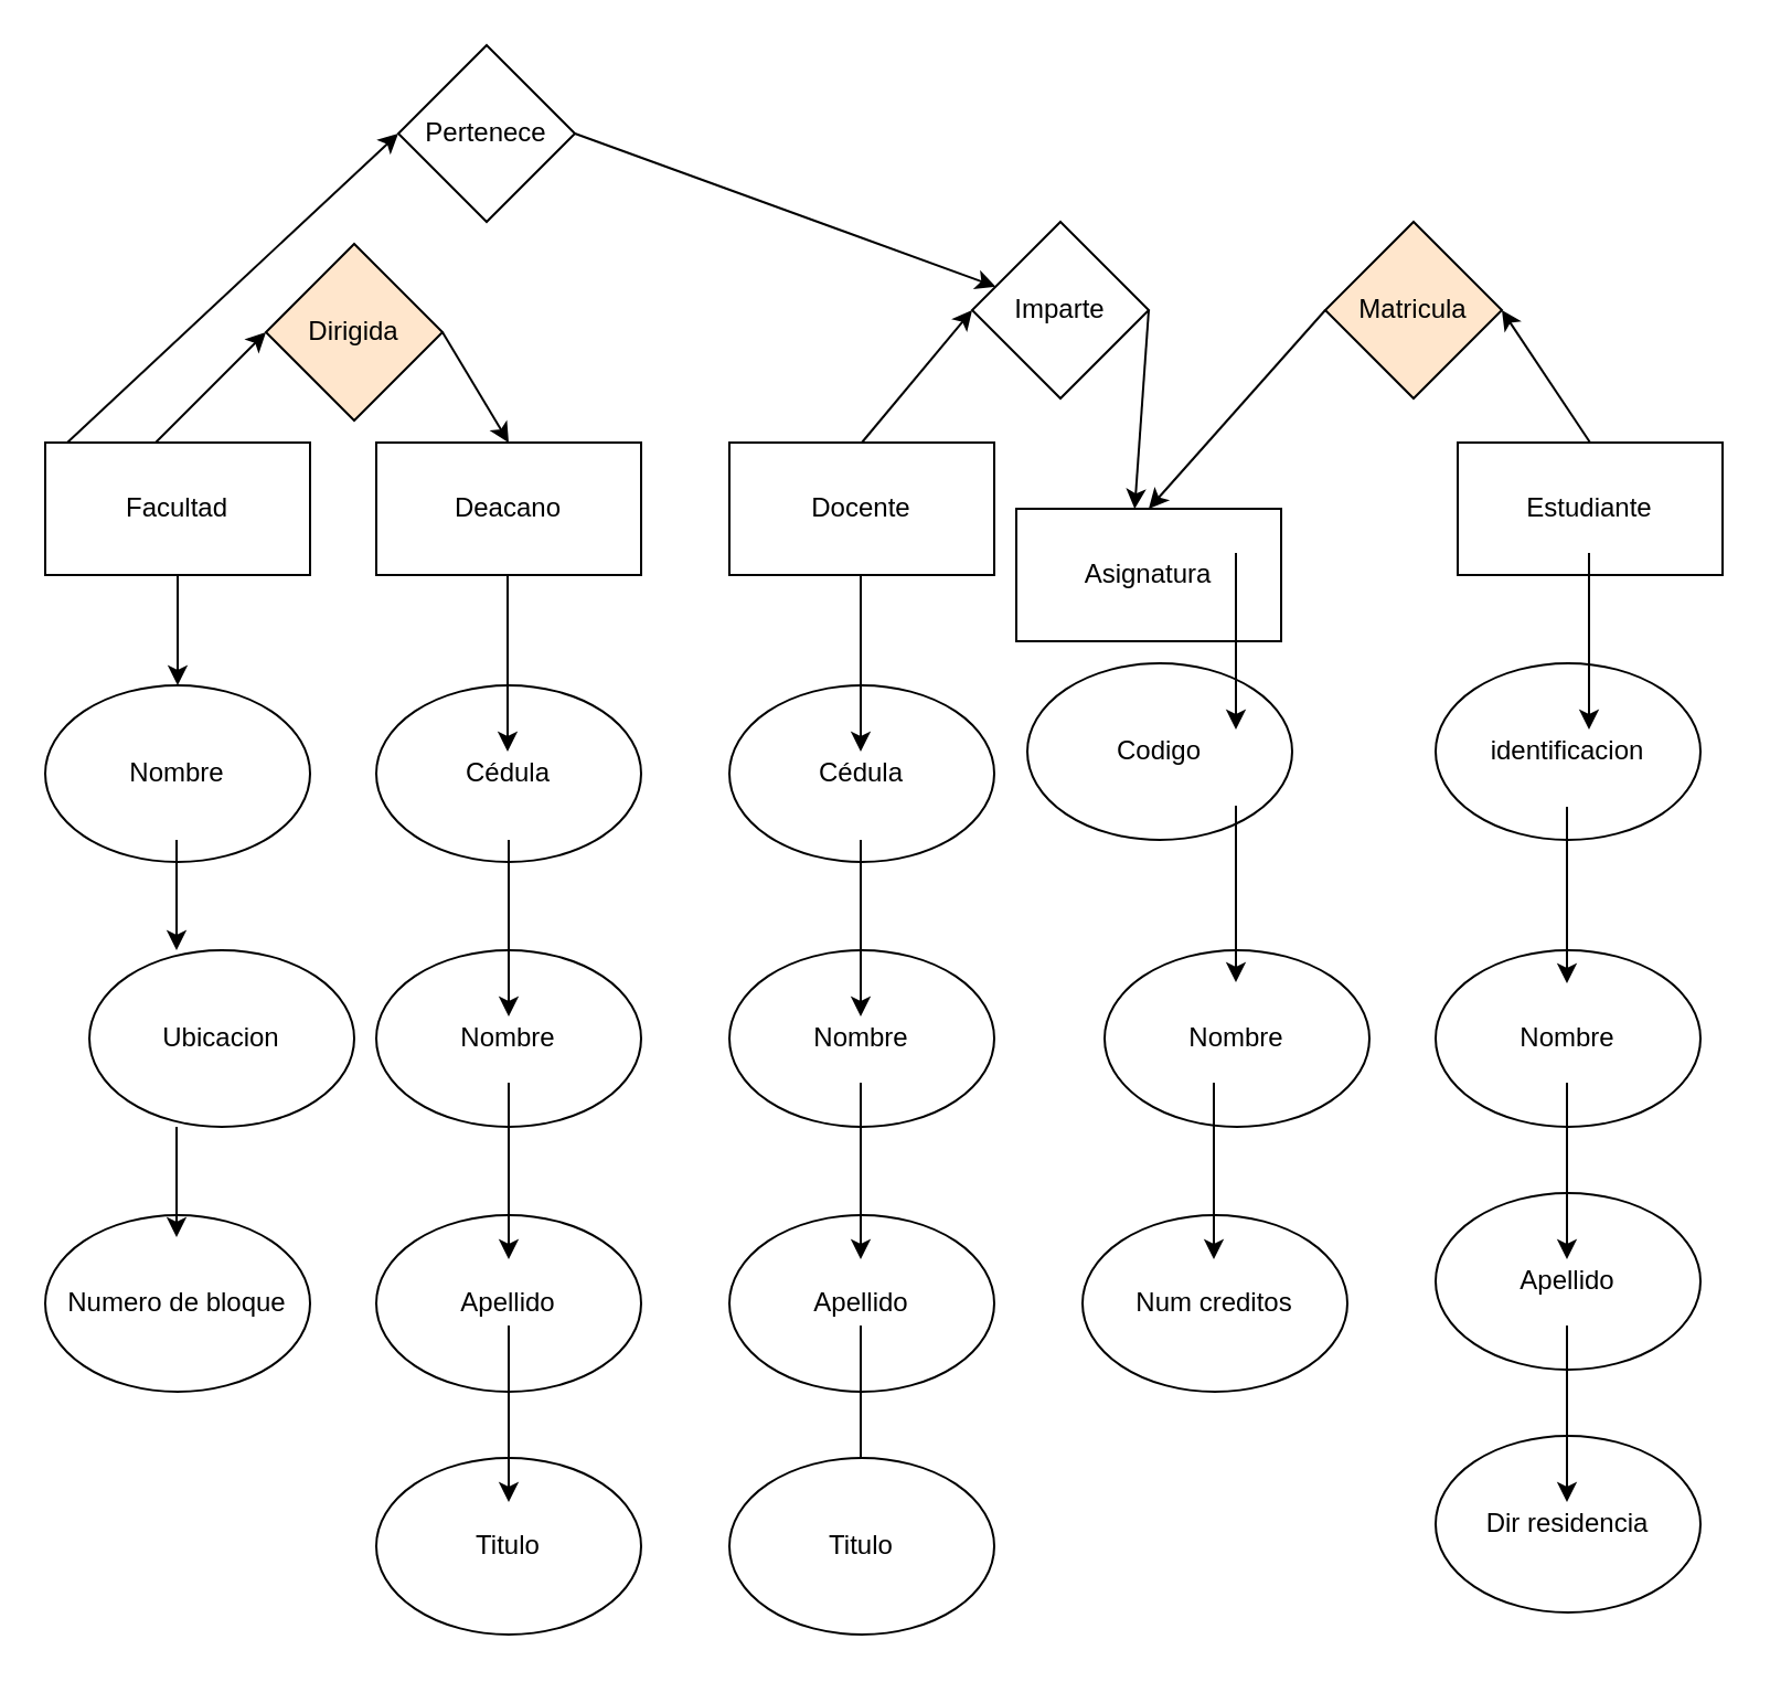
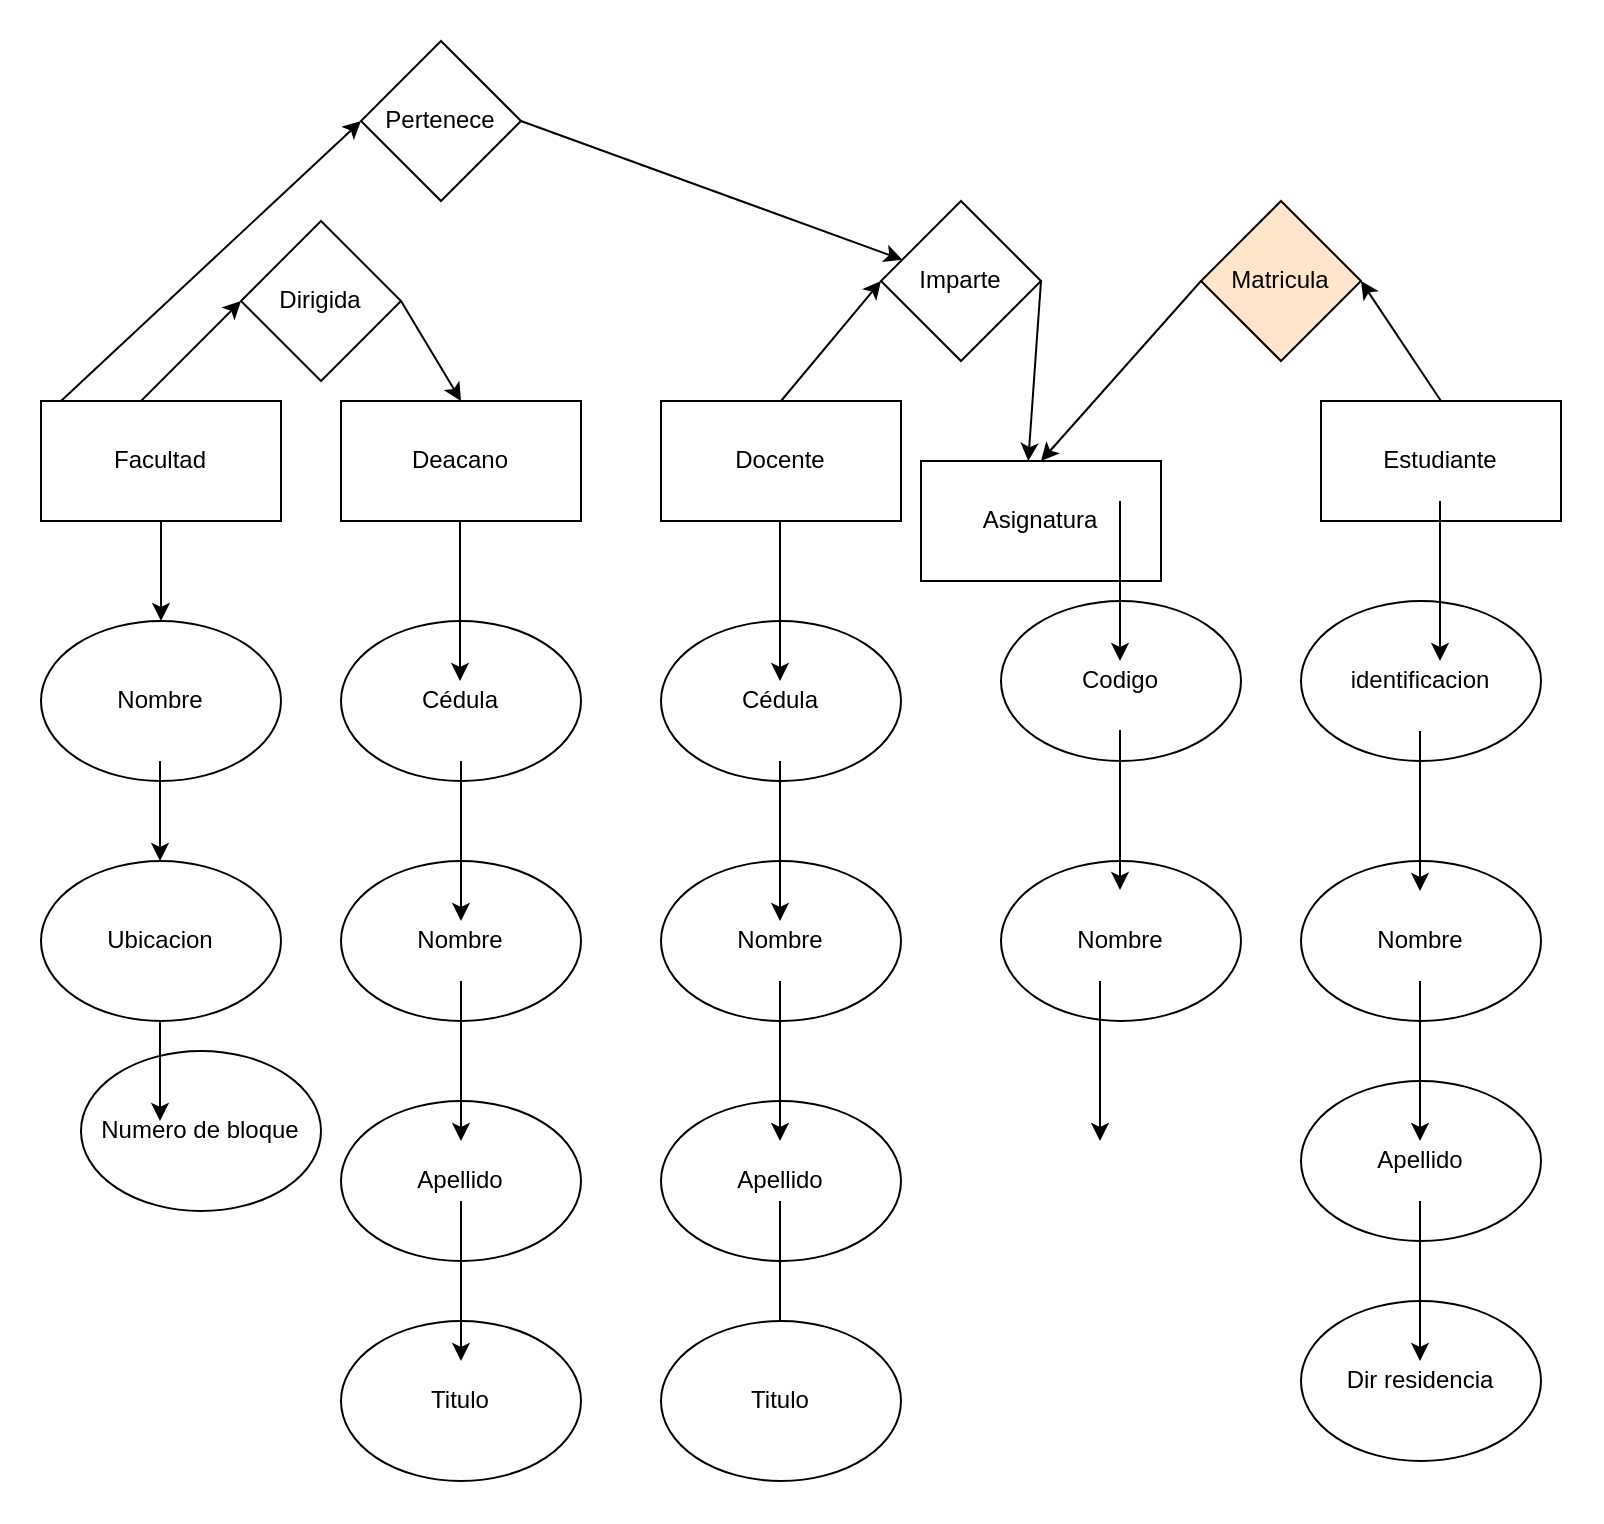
  <mxCell id="0" />
  <mxCell id="1" parent="0" />
  <mxCell id="2" value="Estudiante" style="rounded=0;whiteSpace=wrap;html=1;" vertex="1" parent="1"><mxGeometry x="660" y="200" width="120" height="60" as="geometry" /></mxCell>
  <mxCell id="3" value="Pertenece" style="rhombus;whiteSpace=wrap;html=1;" vertex="1" parent="1"><mxGeometry x="180" y="20" width="80" height="80" as="geometry" /></mxCell>
  <mxCell id="4" value="" style="group" vertex="1" connectable="0" parent="1"><mxGeometry x="20" y="150" width="600" height="490" as="geometry" /></mxCell>
  <mxCell id="5" value="Asignatura" style="rounded=0;whiteSpace=wrap;html=1;" vertex="1" parent="4"><mxGeometry x="440" y="80" width="120" height="60" as="geometry" /></mxCell>
  <mxCell id="6" value="Docente" style="rounded=0;whiteSpace=wrap;html=1;" vertex="1" parent="4"><mxGeometry x="310" y="50" width="120" height="60" as="geometry" /></mxCell>
  <mxCell id="7" value="Deacano" style="rounded=0;whiteSpace=wrap;html=1;" vertex="1" parent="4"><mxGeometry x="150" y="50" width="120" height="60" as="geometry" /></mxCell>
  <mxCell id="8" value="Facultad" style="rounded=0;whiteSpace=wrap;html=1;" vertex="1" parent="4"><mxGeometry y="50" width="120" height="60" as="geometry" /></mxCell>
  <mxCell id="9" value="" style="endArrow=classic;html=1;rounded=0;exitX=0.5;exitY=1;exitDx=0;exitDy=0;entryX=0.5;entryY=0;entryDx=0;entryDy=0;" edge="1" parent="4" source="8" target="10"><mxGeometry width="50" height="50" relative="1" as="geometry"><mxPoint x="40" y="140" as="sourcePoint" /><mxPoint x="60" y="150" as="targetPoint" /></mxGeometry></mxCell>
  <mxCell id="10" value="Nombre" style="ellipse;whiteSpace=wrap;html=1;" vertex="1" parent="4"><mxGeometry y="160" width="120" height="80" as="geometry" /></mxCell>
- <mxCell id="11" value="Ubicacion" style="ellipse;whiteSpace=wrap;html=1;" vertex="1" parent="4"><mxGeometry x="20" y="280" width="120" height="80" as="geometry" /></mxCell>
- <mxCell id="12" value="Numero de bloque" style="ellipse;whiteSpace=wrap;html=1;" vertex="1" parent="4"><mxGeometry y="400" width="120" height="80" as="geometry" /></mxCell>
+ <mxCell id="11" value="Ubicacion" style="ellipse;whiteSpace=wrap;html=1;" vertex="1" parent="4"><mxGeometry y="280" width="120" height="80" as="geometry" /></mxCell>
+ <mxCell id="12" value="Numero de bloque" style="ellipse;whiteSpace=wrap;html=1;" vertex="1" parent="4"><mxGeometry x="20" y="375" width="120" height="80" as="geometry" /></mxCell>
  <mxCell id="13" value="" style="endArrow=classic;html=1;rounded=0;exitX=0.5;exitY=1;exitDx=0;exitDy=0;entryX=0.5;entryY=0;entryDx=0;entryDy=0;" edge="1" parent="4"><mxGeometry width="50" height="50" relative="1" as="geometry"><mxPoint x="59.5" y="360" as="sourcePoint" /><mxPoint x="59.5" y="410" as="targetPoint" /></mxGeometry></mxCell>
  <mxCell id="14" value="" style="endArrow=classic;html=1;rounded=0;exitX=0.5;exitY=1;exitDx=0;exitDy=0;entryX=0.5;entryY=0;entryDx=0;entryDy=0;" edge="1" parent="4"><mxGeometry width="50" height="50" relative="1" as="geometry"><mxPoint x="59.5" y="230" as="sourcePoint" /><mxPoint x="59.5" y="280" as="targetPoint" /></mxGeometry></mxCell>
  <mxCell id="15" value="" style="endArrow=classic;html=1;rounded=0;" edge="1" parent="4"><mxGeometry width="50" height="50" relative="1" as="geometry"><mxPoint x="50" y="50" as="sourcePoint" /><mxPoint x="100" as="targetPoint" /></mxGeometry></mxCell>
  <mxCell id="16" value="" style="endArrow=classic;html=1;rounded=0;entryX=0.5;entryY=0;entryDx=0;entryDy=0;" edge="1" parent="4" target="7"><mxGeometry width="50" height="50" relative="1" as="geometry"><mxPoint x="180" as="sourcePoint" /><mxPoint x="230" y="-50" as="targetPoint" /></mxGeometry></mxCell>
- <mxCell id="17" value="Dirigida" style="rhombus;whiteSpace=wrap;html=1;fillColor=#ffe6cc;" vertex="1" parent="4"><mxGeometry x="100" y="-40" width="80" height="80" as="geometry" /></mxCell>
+ <mxCell id="17" value="Dirigida" style="rhombus;whiteSpace=wrap;html=1;" vertex="1" parent="4"><mxGeometry x="100" y="-40" width="80" height="80" as="geometry" /></mxCell>
  <mxCell id="18" value="" style="endArrow=classic;html=1;rounded=0;entryX=0;entryY=0.5;entryDx=0;entryDy=0;" edge="1" parent="4" target="3"><mxGeometry width="50" height="50" relative="1" as="geometry"><mxPoint x="10" y="50" as="sourcePoint" /><mxPoint x="60" as="targetPoint" /></mxGeometry></mxCell>
  <mxCell id="19" value="Cédula" style="ellipse;whiteSpace=wrap;html=1;" vertex="1" parent="4"><mxGeometry x="150" y="160" width="120" height="80" as="geometry" /></mxCell>
  <mxCell id="20" value="Nombre" style="ellipse;whiteSpace=wrap;html=1;" vertex="1" parent="4"><mxGeometry x="150" y="280" width="120" height="80" as="geometry" /></mxCell>
  <mxCell id="21" value="Apellido" style="ellipse;whiteSpace=wrap;html=1;" vertex="1" parent="4"><mxGeometry x="150" y="400" width="120" height="80" as="geometry" /></mxCell>
  <mxCell id="22" value="Cédula" style="ellipse;whiteSpace=wrap;html=1;" vertex="1" parent="4"><mxGeometry x="310" y="160" width="120" height="80" as="geometry" /></mxCell>
  <mxCell id="23" value="Nombre" style="ellipse;whiteSpace=wrap;html=1;" vertex="1" parent="4"><mxGeometry x="310" y="280" width="120" height="80" as="geometry" /></mxCell>
  <mxCell id="24" value="Apellido" style="ellipse;whiteSpace=wrap;html=1;" vertex="1" parent="4"><mxGeometry x="310" y="400" width="120" height="80" as="geometry" /></mxCell>
- <mxCell id="25" value="Codigo" style="ellipse;whiteSpace=wrap;html=1;" vertex="1" parent="4"><mxGeometry x="445" y="150" width="120" height="80" as="geometry" /></mxCell>
+ <mxCell id="25" value="Codigo" style="ellipse;whiteSpace=wrap;html=1;" vertex="1" parent="4"><mxGeometry x="480" y="150" width="120" height="80" as="geometry" /></mxCell>
  <mxCell id="26" value="Nombre" style="ellipse;whiteSpace=wrap;html=1;" vertex="1" parent="4"><mxGeometry x="480" y="280" width="120" height="80" as="geometry" /></mxCell>
- <mxCell id="27" value="Num creditos" style="ellipse;whiteSpace=wrap;html=1;" vertex="1" parent="4"><mxGeometry x="470" y="400" width="120" height="80" as="geometry" /></mxCell>
  <mxCell id="28" value="" style="endArrow=classic;html=1;rounded=0;" edge="1" parent="4"><mxGeometry width="50" height="50" relative="1" as="geometry"><mxPoint x="210" y="230" as="sourcePoint" /><mxPoint x="210" y="310" as="targetPoint" /></mxGeometry></mxCell>
  <mxCell id="29" value="" style="endArrow=classic;html=1;rounded=0;" edge="1" parent="4"><mxGeometry width="50" height="50" relative="1" as="geometry"><mxPoint x="210" y="340" as="sourcePoint" /><mxPoint x="210" y="420" as="targetPoint" /></mxGeometry></mxCell>
  <mxCell id="30" value="" style="endArrow=classic;html=1;rounded=0;" edge="1" parent="4"><mxGeometry width="50" height="50" relative="1" as="geometry"><mxPoint x="209.5" y="110" as="sourcePoint" /><mxPoint x="209.5" y="190" as="targetPoint" /></mxGeometry></mxCell>
  <mxCell id="31" value="" style="endArrow=classic;html=1;rounded=0;" edge="1" parent="4"><mxGeometry width="50" height="50" relative="1" as="geometry"><mxPoint x="369.5" y="110" as="sourcePoint" /><mxPoint x="369.5" y="190" as="targetPoint" /></mxGeometry></mxCell>
  <mxCell id="32" value="" style="endArrow=classic;html=1;rounded=0;" edge="1" parent="4"><mxGeometry width="50" height="50" relative="1" as="geometry"><mxPoint x="369.5" y="230" as="sourcePoint" /><mxPoint x="369.5" y="310" as="targetPoint" /></mxGeometry></mxCell>
  <mxCell id="33" value="" style="endArrow=classic;html=1;rounded=0;" edge="1" parent="4"><mxGeometry width="50" height="50" relative="1" as="geometry"><mxPoint x="369.5" y="340" as="sourcePoint" /><mxPoint x="369.5" y="420" as="targetPoint" /></mxGeometry></mxCell>
  <mxCell id="34" value="" style="endArrow=classic;html=1;rounded=0;" edge="1" parent="4"><mxGeometry width="50" height="50" relative="1" as="geometry"><mxPoint x="369.5" y="450" as="sourcePoint" /><mxPoint x="369.5" y="530" as="targetPoint" /></mxGeometry></mxCell>
  <mxCell id="35" value="" style="endArrow=classic;html=1;rounded=0;" edge="1" parent="4"><mxGeometry width="50" height="50" relative="1" as="geometry"><mxPoint x="539.5" y="100" as="sourcePoint" /><mxPoint x="539.5" y="180" as="targetPoint" /></mxGeometry></mxCell>
  <mxCell id="36" value="" style="endArrow=classic;html=1;rounded=0;" edge="1" parent="4"><mxGeometry width="50" height="50" relative="1" as="geometry"><mxPoint x="539.5" y="214.5" as="sourcePoint" /><mxPoint x="539.5" y="294.5" as="targetPoint" /></mxGeometry></mxCell>
  <mxCell id="37" value="" style="endArrow=classic;html=1;rounded=0;" edge="1" parent="4"><mxGeometry width="50" height="50" relative="1" as="geometry"><mxPoint x="529.5" y="340" as="sourcePoint" /><mxPoint x="529.5" y="420" as="targetPoint" /></mxGeometry></mxCell>
  <mxCell id="38" value="" style="endArrow=classic;html=1;rounded=0;exitX=1;exitY=0.5;exitDx=0;exitDy=0;" edge="1" parent="1" source="3" target="39"><mxGeometry width="50" height="50" relative="1" as="geometry"><mxPoint x="270" y="20" as="sourcePoint" /><mxPoint x="320" y="-30" as="targetPoint" /></mxGeometry></mxCell>
  <mxCell id="39" value="Imparte" style="rhombus;whiteSpace=wrap;html=1;" vertex="1" parent="1"><mxGeometry x="440" y="100" width="80" height="80" as="geometry" /></mxCell>
  <mxCell id="40" value="" style="endArrow=classic;html=1;rounded=0;" edge="1" parent="1"><mxGeometry width="50" height="50" relative="1" as="geometry"><mxPoint x="390" y="200" as="sourcePoint" /><mxPoint x="440" y="140" as="targetPoint" /></mxGeometry></mxCell>
  <mxCell id="41" value="" style="endArrow=classic;html=1;rounded=0;entryX=0.447;entryY=0;entryDx=0;entryDy=0;entryPerimeter=0;" edge="1" parent="1" target="5"><mxGeometry width="50" height="50" relative="1" as="geometry"><mxPoint x="520" y="140" as="sourcePoint" /><mxPoint x="570" y="90" as="targetPoint" /></mxGeometry></mxCell>
  <mxCell id="42" value="Matricula" style="rhombus;whiteSpace=wrap;html=1;fillColor=#ffe6cc;" vertex="1" parent="1"><mxGeometry x="600" y="100" width="80" height="80" as="geometry" /></mxCell>
  <mxCell id="43" value="" style="endArrow=classic;html=1;rounded=0;entryX=1;entryY=0.5;entryDx=0;entryDy=0;" edge="1" parent="1" target="42"><mxGeometry width="50" height="50" relative="1" as="geometry"><mxPoint x="720" y="200" as="sourcePoint" /><mxPoint x="770" y="150" as="targetPoint" /></mxGeometry></mxCell>
  <mxCell id="44" value="" style="endArrow=classic;html=1;rounded=0;entryX=0.5;entryY=0;entryDx=0;entryDy=0;" edge="1" parent="1" target="5"><mxGeometry width="50" height="50" relative="1" as="geometry"><mxPoint x="600" y="140" as="sourcePoint" /><mxPoint x="790" y="270" as="targetPoint" /></mxGeometry></mxCell>
  <mxCell id="45" value="Titulo" style="ellipse;whiteSpace=wrap;html=1;" vertex="1" parent="1"><mxGeometry x="170" y="660" width="120" height="80" as="geometry" /></mxCell>
  <mxCell id="46" value="Titulo" style="ellipse;whiteSpace=wrap;html=1;" vertex="1" parent="1"><mxGeometry x="330" y="660" width="120" height="80" as="geometry" /></mxCell>
  <mxCell id="47" value="Dir residencia" style="ellipse;whiteSpace=wrap;html=1;" vertex="1" parent="1"><mxGeometry x="650" y="650" width="120" height="80" as="geometry" /></mxCell>
  <mxCell id="48" value="Apellido" style="ellipse;whiteSpace=wrap;html=1;" vertex="1" parent="1"><mxGeometry x="650" y="540" width="120" height="80" as="geometry" /></mxCell>
  <mxCell id="49" value="Nombre" style="ellipse;whiteSpace=wrap;html=1;" vertex="1" parent="1"><mxGeometry x="650" y="430" width="120" height="80" as="geometry" /></mxCell>
  <mxCell id="50" value="identificacion" style="ellipse;whiteSpace=wrap;html=1;" vertex="1" parent="1"><mxGeometry x="650" y="300" width="120" height="80" as="geometry" /></mxCell>
  <mxCell id="51" value="" style="endArrow=classic;html=1;rounded=0;" edge="1" parent="1"><mxGeometry width="50" height="50" relative="1" as="geometry"><mxPoint x="230" y="600" as="sourcePoint" /><mxPoint x="230" y="680" as="targetPoint" /></mxGeometry></mxCell>
  <mxCell id="52" value="" style="endArrow=classic;html=1;rounded=0;" edge="1" parent="1"><mxGeometry width="50" height="50" relative="1" as="geometry"><mxPoint x="719.5" y="250" as="sourcePoint" /><mxPoint x="719.5" y="330" as="targetPoint" /></mxGeometry></mxCell>
  <mxCell id="53" value="" style="endArrow=classic;html=1;rounded=0;" edge="1" parent="1"><mxGeometry width="50" height="50" relative="1" as="geometry"><mxPoint x="709.5" y="365" as="sourcePoint" /><mxPoint x="709.5" y="445" as="targetPoint" /></mxGeometry></mxCell>
  <mxCell id="54" value="" style="endArrow=classic;html=1;rounded=0;" edge="1" parent="1"><mxGeometry width="50" height="50" relative="1" as="geometry"><mxPoint x="709.5" y="490" as="sourcePoint" /><mxPoint x="709.5" y="570" as="targetPoint" /></mxGeometry></mxCell>
  <mxCell id="55" value="" style="endArrow=classic;html=1;rounded=0;" edge="1" parent="1"><mxGeometry width="50" height="50" relative="1" as="geometry"><mxPoint x="709.5" y="600" as="sourcePoint" /><mxPoint x="709.5" y="680" as="targetPoint" /></mxGeometry></mxCell>
